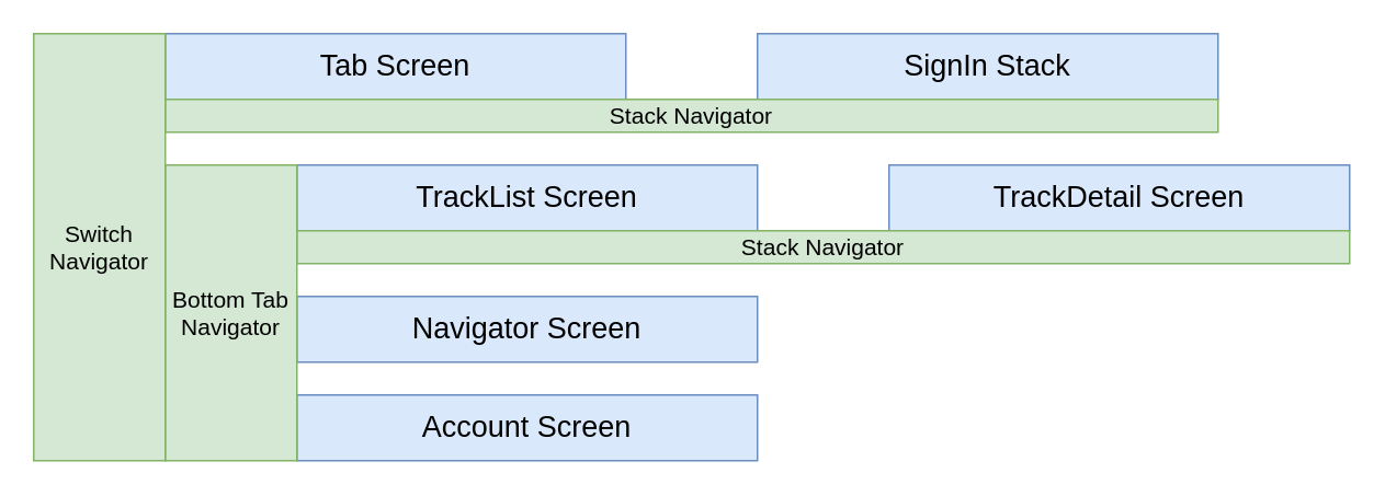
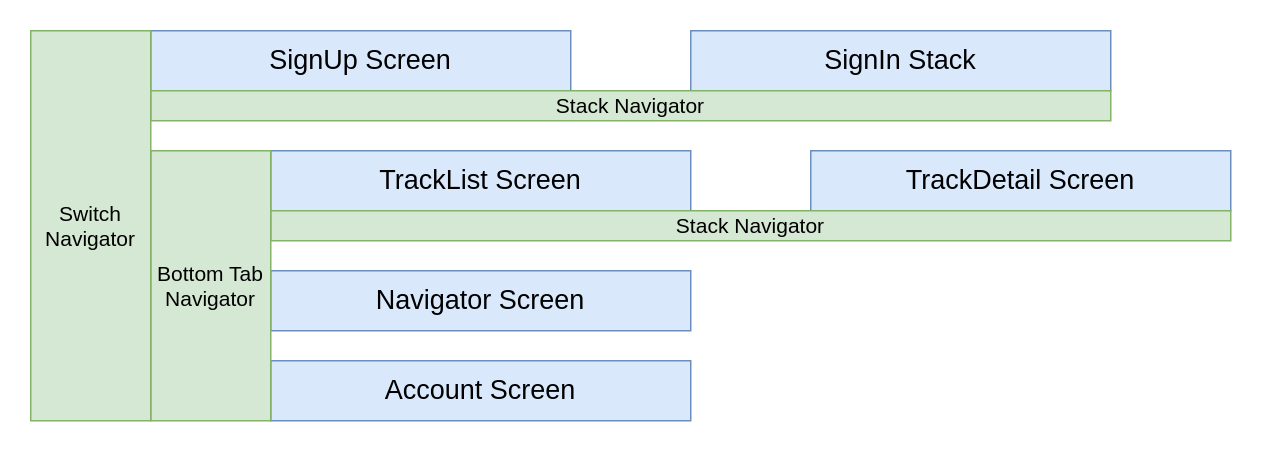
  <mxCell id="0" style=";html=1;" />
  <mxCell id="1" style=";html=1;" parent="0" />
- <mxCell id="2" value="Tab Screen" style="rounded=0;whiteSpace=wrap;html=1;fontSize=18;fillColor=#dae8fc;strokeColor=#6c8ebf;" vertex="1" parent="1"><mxGeometry x="100" y="20" width="280" height="40" as="geometry" /></mxCell>
+ <mxCell id="2" value="SignUp Screen" style="rounded=0;whiteSpace=wrap;html=1;fontSize=18;fillColor=#dae8fc;strokeColor=#6c8ebf;" vertex="1" parent="1"><mxGeometry x="100" y="20" width="280" height="40" as="geometry" /></mxCell>
  <mxCell id="3" value="SignIn Stack" style="rounded=0;whiteSpace=wrap;html=1;fontSize=18;fillColor=#dae8fc;strokeColor=#6c8ebf;" vertex="1" parent="1"><mxGeometry x="460" y="20" width="280" height="40" as="geometry" /></mxCell>
  <mxCell id="4" value="TrackList Screen" style="rounded=0;whiteSpace=wrap;html=1;fontSize=18;fillColor=#dae8fc;strokeColor=#6c8ebf;" vertex="1" parent="1"><mxGeometry x="180" y="100" width="280" height="40" as="geometry" /></mxCell>
  <mxCell id="5" value="Account Screen" style="rounded=0;whiteSpace=wrap;html=1;fontSize=18;fillColor=#dae8fc;strokeColor=#6c8ebf;" vertex="1" parent="1"><mxGeometry x="180" y="240" width="280" height="40" as="geometry" /></mxCell>
  <mxCell id="6" value="Navigator Screen" style="rounded=0;whiteSpace=wrap;html=1;fontSize=18;fillColor=#dae8fc;strokeColor=#6c8ebf;" vertex="1" parent="1"><mxGeometry x="180" y="180" width="280" height="40" as="geometry" /></mxCell>
  <mxCell id="7" value="TrackDetail Screen" style="rounded=0;whiteSpace=wrap;html=1;fontSize=18;fillColor=#dae8fc;strokeColor=#6c8ebf;" vertex="1" parent="1"><mxGeometry x="540" y="100" width="280" height="40" as="geometry" /></mxCell>
  <mxCell id="8" value="Stack Navigator" style="rounded=0;whiteSpace=wrap;html=1;fontSize=14;fillColor=#d5e8d4;strokeColor=#82b366;" vertex="1" parent="1"><mxGeometry x="100" y="60" width="640" height="20" as="geometry" /></mxCell>
  <mxCell id="9" value="Stack Navigator" style="rounded=0;whiteSpace=wrap;html=1;fontSize=14;fillColor=#d5e8d4;strokeColor=#82b366;" vertex="1" parent="1"><mxGeometry x="180" y="140" width="640" height="20" as="geometry" /></mxCell>
  <mxCell id="10" value="Bottom Tab Navigator" style="rounded=0;whiteSpace=wrap;html=1;fontSize=14;fillColor=#d5e8d4;strokeColor=#82b366;" vertex="1" parent="1"><mxGeometry x="100" y="100" width="80" height="180" as="geometry" /></mxCell>
  <mxCell id="11" value="Switch Navigator" style="rounded=0;whiteSpace=wrap;html=1;fontSize=14;fillColor=#d5e8d4;strokeColor=#82b366;" vertex="1" parent="1"><mxGeometry x="20" y="20" width="80" height="260" as="geometry" /></mxCell>
